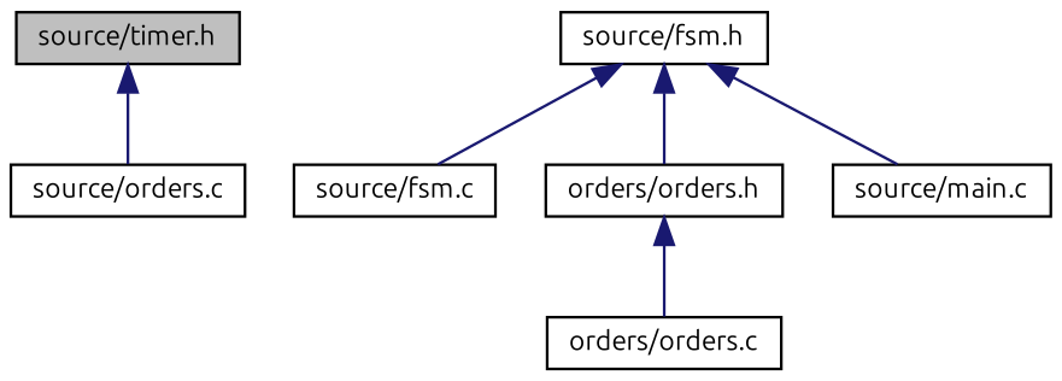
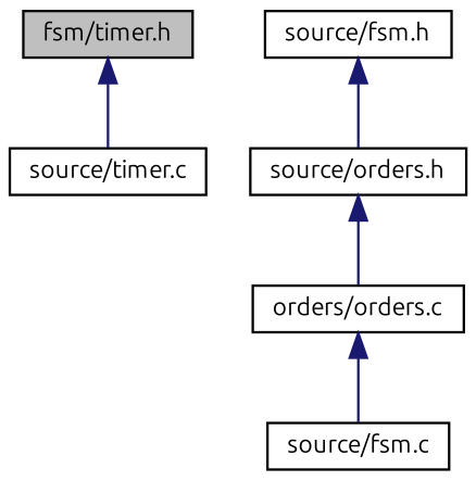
  digraph {
    fontname=Ubuntu
    node [color=black fillcolor=white fontname=Ubuntu fontsize=10 shape=record style=filled]
    edge [color=midnightblue dir=back fontname=Ubuntu fontsize=10 labelfontname=Helvetica labelfontsize=10 style=solid]
-   n1 [fillcolor=grey75 fontcolor=black height=0.2 label="source/timer.h" width=0.4]
-   n2 [height=0.2 label="source/orders.c" width=0.4]
+   n1 [fillcolor=grey75 fontcolor=black height=0.2 label="fsm/timer.h" width=0.4]
+   n2 [height=0.2 label="source/timer.c" width=0.4]
    n3 [height=0.2 label="source/fsm.h" width=0.4]
    n4 [height=0.2 label="source/fsm.c" width=0.4]
-   n5 [height=0.2 label="orders/orders.h" width=0.4]
-   n6 [height=0.2 label="source/main.c" width=0.4]
+   n5 [height=0.2 label="source/orders.h" width=0.4]
    n7 [height=0.2 label="orders/orders.c" width=0.4]
    n1 -> n2
-   n3 -> n4
+   n7 -> n4
    n3 -> n5
-   n3 -> n6
    n5 -> n7
  }
